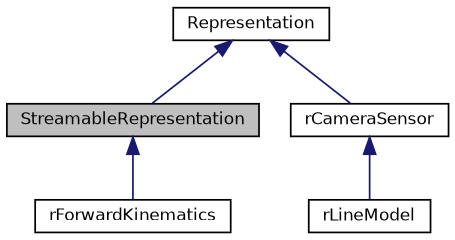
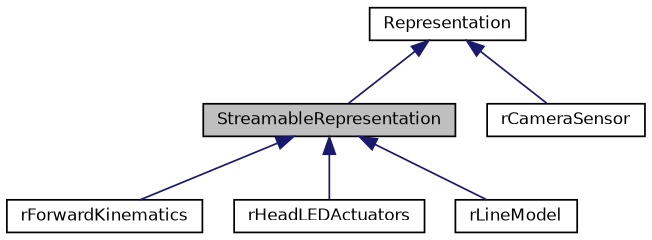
  digraph {
    node [color=black fillcolor=white fontname=Helvetica fontsize=10 shape=record style=filled]
    edge [color=midnightblue dir=back fontname=Helvetica fontsize=10 labelfontname=Helvetica labelfontsize=10 style=solid]
    n1 [fillcolor=grey75 fontcolor=black height=0.2 label=StreamableRepresentation width=0.4]
    n2 [height=0.2 label=rForwardKinematics width=0.4]
+   n3 [height=0.2 label=rHeadLEDActuators width=0.4]
    n4 [height=0.2 label=rLineModel width=0.4]
    n5 [height=0.2 label=rCameraSensor width=0.4]
    n6 [height=0.2 label=Representation width=0.4]
    n1 -> n2
-   n5 -> n4
+   n1 -> n3
+   n1 -> n4
    n6 -> n1
    n6 -> n5
  }
